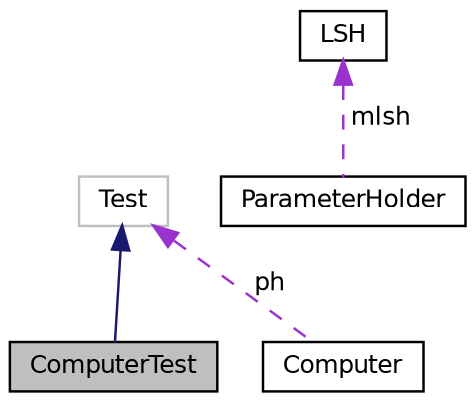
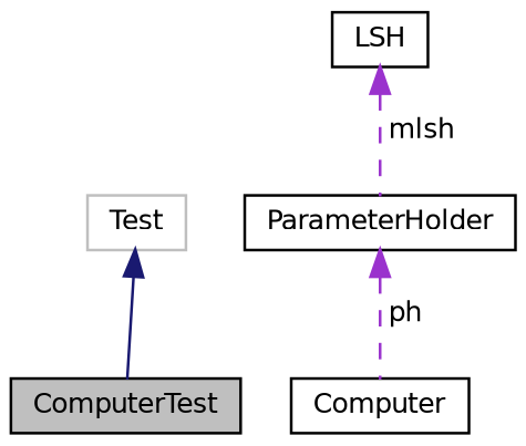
  digraph {
    node [color=black fillcolor=white fontname=Helvetica fontsize=10 shape=record style=filled]
    edge [color=darkorchid3 dir=back fontname=Helvetica fontsize=10 labelfontname=Helvetica labelfontsize=10 style=dashed]
    n1 [fillcolor=grey75 fontcolor=black height=0.2 label=ComputerTest width=0.4]
    n2 [color=grey75 height=0.2 label=Test width=0.4]
    n3 [height=0.2 label=Computer width=0.4]
    n4 [height=0.2 label=ParameterHolder width=0.4]
    n5 [height=0.2 label=LSH width=0.4]
    n2 -> n1 [color=midnightblue style=solid]
-   n2 -> n3 [label=" ph"]
+   n4 -> n3 [label=" ph"]
    n5 -> n4 [label=" mlsh"]
  }
